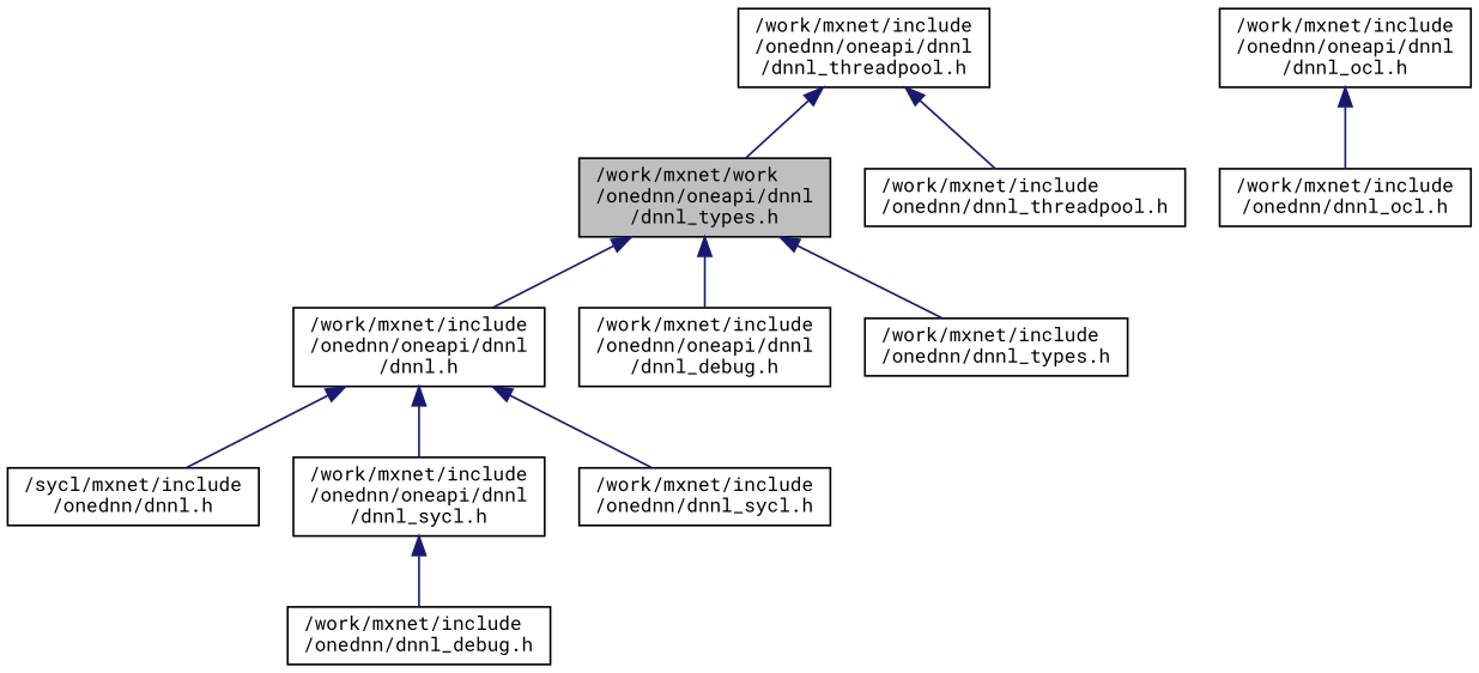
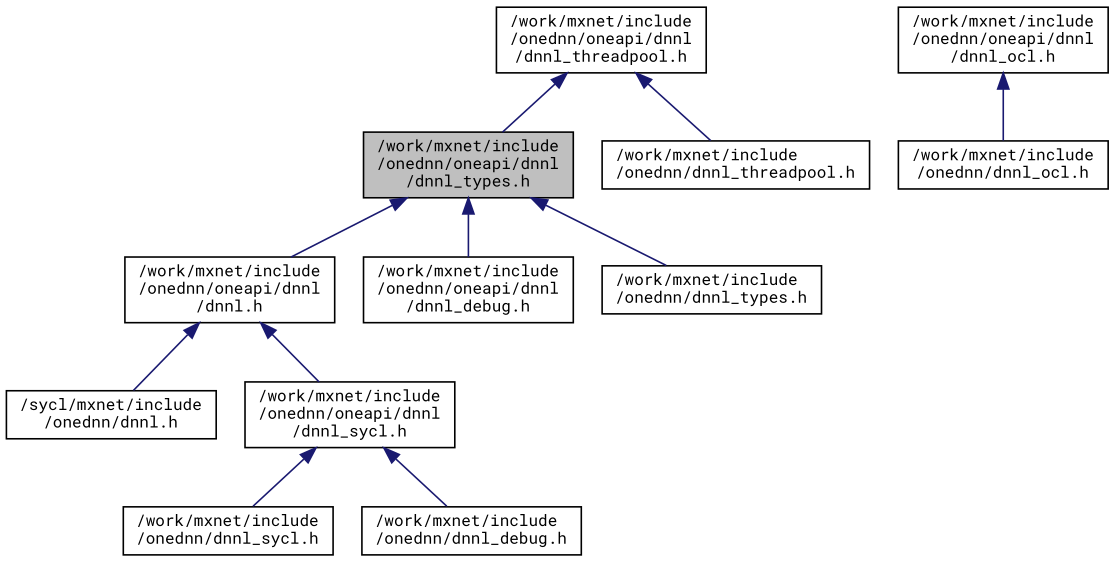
  digraph {
    fontname="Roboto Mono"
    node [color=black fillcolor=white fontname="Roboto Mono" fontsize=10 shape=record style=filled]
    edge [color=midnightblue dir=back fontname="Roboto Mono" fontsize=10 labelfontname=Helvetica labelfontsize=10 style=solid]
-   n1 [fillcolor=grey75 fontcolor=black height=0.2 label="/work/mxnet/work\l/onednn/oneapi/dnnl\l/dnnl_types.h" width=0.4]
+   n1 [fillcolor=grey75 fontcolor=black height=0.2 label="/work/mxnet/include\l/onednn/oneapi/dnnl\l/dnnl_types.h" width=0.4]
    n2 [height=0.2 label="/work/mxnet/include\l/onednn/oneapi/dnnl\l/dnnl.h" width=0.4]
    n3 [height=0.2 label="/work/mxnet/include\l/onednn/oneapi/dnnl\l/dnnl_debug.h" width=0.4]
    n4 [height=0.2 label="/work/mxnet/include\l/onednn/dnnl_types.h" width=0.4]
    n5 [height=0.2 label="/sycl/mxnet/include\l/onednn/dnnl.h" width=0.4]
    n6 [height=0.2 label="/work/mxnet/include\l/onednn/oneapi/dnnl\l/dnnl_sycl.h" width=0.4]
    n7 [height=0.2 label="/work/mxnet/include\l/onednn/oneapi/dnnl\l/dnnl_threadpool.h" width=0.4]
    n8 [height=0.2 label="/work/mxnet/include\l/onednn/dnnl_threadpool.h" width=0.4]
    n9 [height=0.2 label="/work/mxnet/include\l/onednn/oneapi/dnnl\l/dnnl_ocl.h" width=0.4]
    n10 [height=0.2 label="/work/mxnet/include\l/onednn/dnnl_ocl.h" width=0.4]
    n11 [height=0.2 label="/work/mxnet/include\l/onednn/dnnl_sycl.h" width=0.4]
    n12 [height=0.2 label="/work/mxnet/include\l/onednn/dnnl_debug.h" width=0.4]
    n1 -> n2
    n1 -> n3
    n1 -> n4
    n2 -> n5
    n2 -> n6
-   n2 -> n11
+   n6 -> n11
    n6 -> n12
    n7 -> n1
    n7 -> n8
    n9 -> n10
  }
